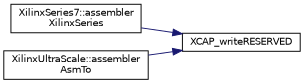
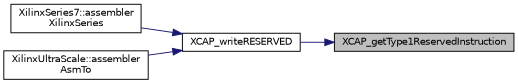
  digraph {
    rankdir=RL
    node [color=black fillcolor=white fontname=Helvetica fontsize=10 shape=record style=filled]
    edge [color=midnightblue dir=back fontname=Helvetica fontsize=10 labelfontname=Helvetica labelfontsize=10 style=solid]
+   n1 [fillcolor=grey75 fontcolor=black height=0.2 label=XCAP_getType1ReservedInstruction width=0.4]
    n2 [height=0.2 label=XCAP_writeRESERVED width=0.4]
    n3 [height=0.2 label="XilinxSeries7::assembler\lXilinxSeries" width=0.4]
    n4 [height=0.2 label="XilinxUltraScale::assembler\lAsmTo" width=0.4]
+   n1 -> n2
    n2 -> n3
    n2 -> n4
  }
